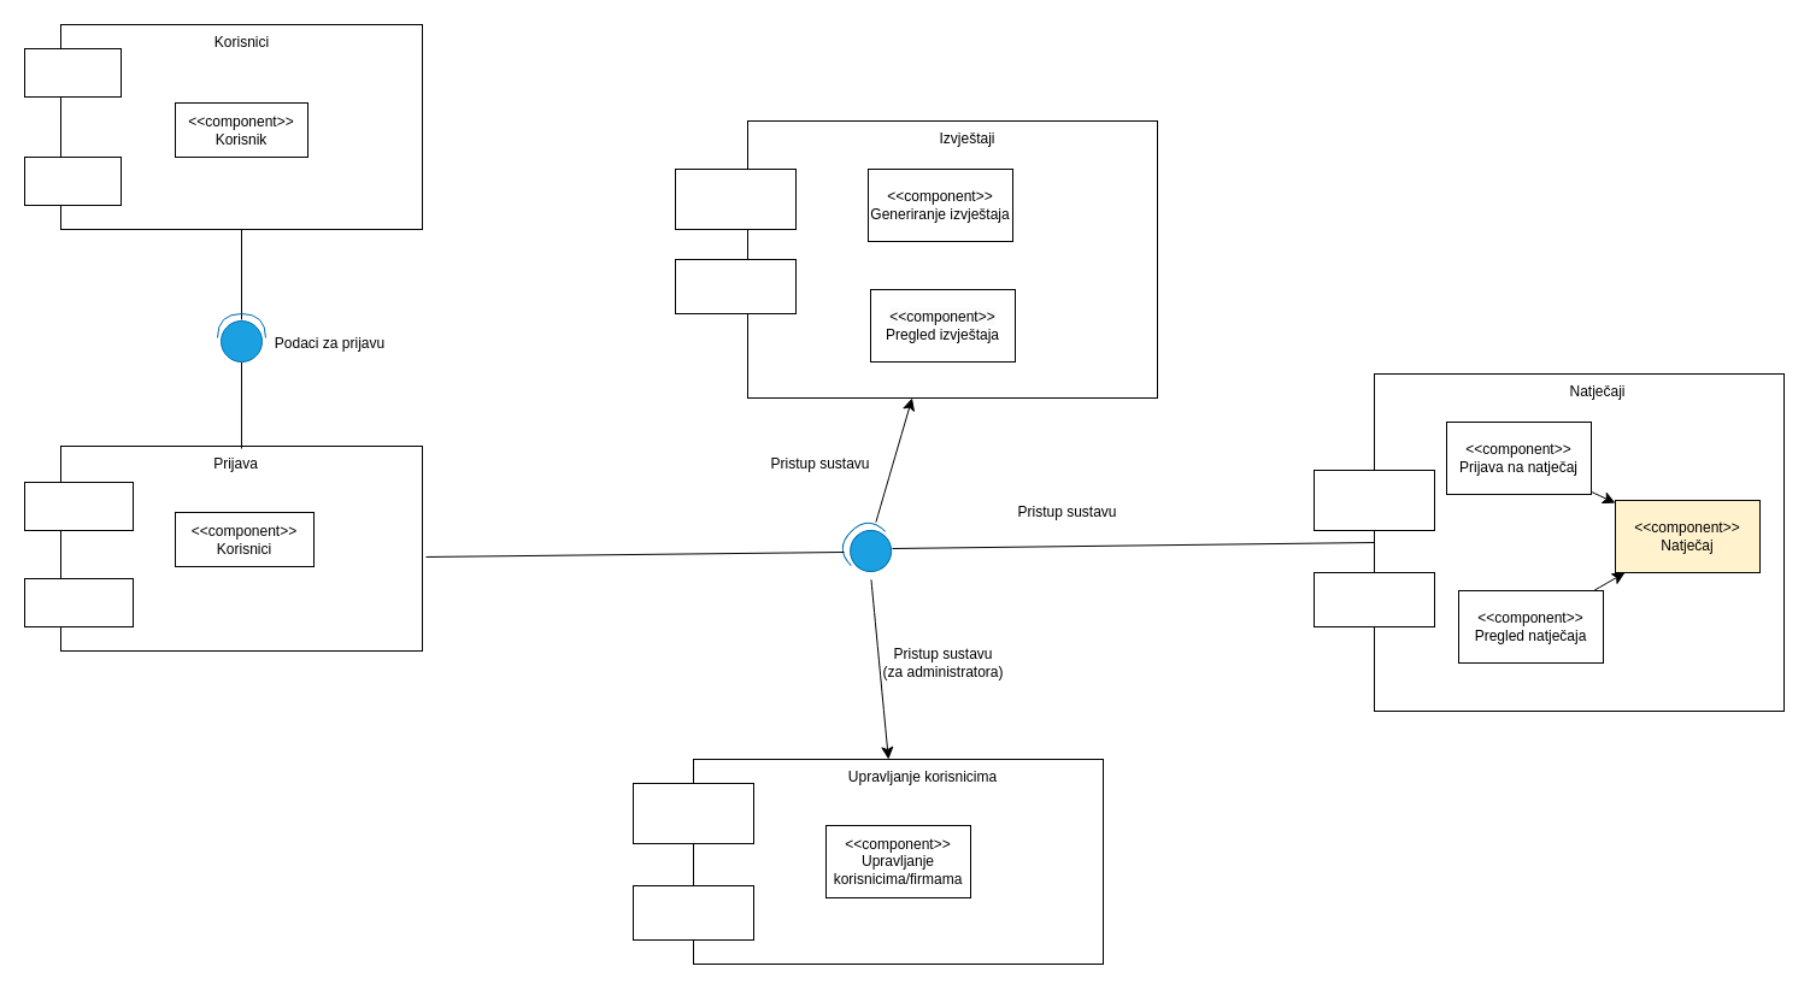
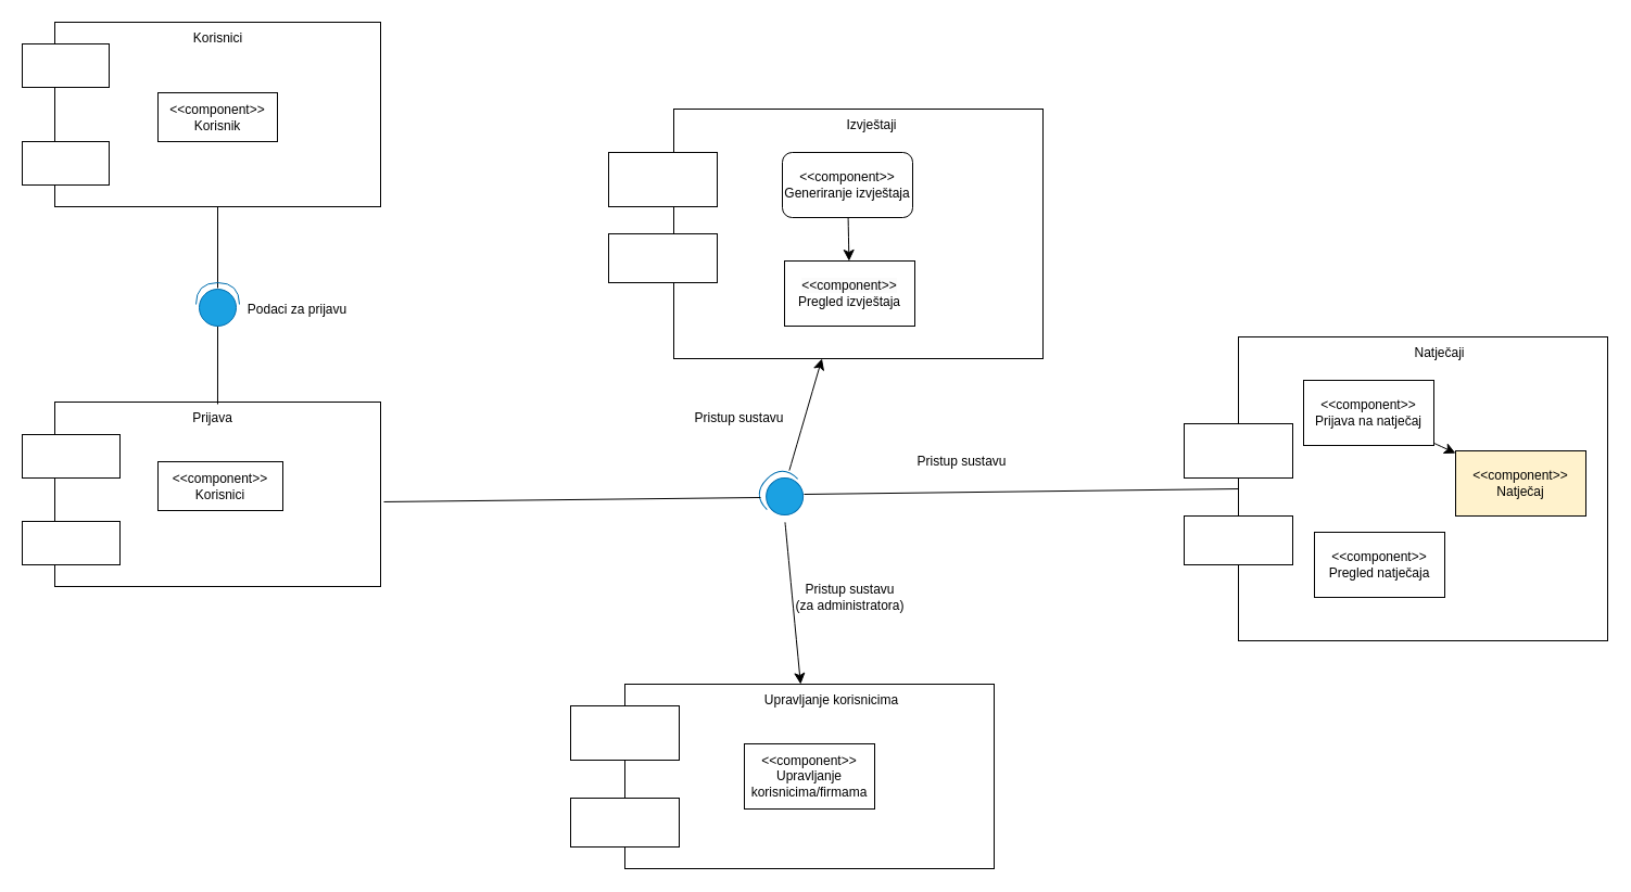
  <mxCell id="0" />
  <mxCell id="1" parent="0" />
  <mxCell id="2" value="" style="rounded=0;whiteSpace=wrap;html=1;" parent="1" vertex="1"><mxGeometry x="50" y="20" width="300" height="170" as="geometry" /></mxCell>
  <mxCell id="3" value="" style="rounded=0;whiteSpace=wrap;html=1;" parent="1" vertex="1"><mxGeometry x="20" y="40" width="80" height="40" as="geometry" /></mxCell>
  <mxCell id="4" value="" style="rounded=0;whiteSpace=wrap;html=1;" parent="1" vertex="1"><mxGeometry x="20" y="130" width="80" height="40" as="geometry" /></mxCell>
  <mxCell id="5" value="&amp;lt;&amp;lt;component&amp;gt;&amp;gt;&lt;br&gt;Korisnik" style="rounded=0;whiteSpace=wrap;html=1;" parent="1" vertex="1"><mxGeometry x="145" y="85" width="110" height="45" as="geometry" /></mxCell>
  <mxCell id="6" value="Korisnici" style="text;html=1;align=center;verticalAlign=middle;resizable=0;points=[];autosize=1;strokeColor=none;fillColor=none;" parent="1" vertex="1"><mxGeometry x="165" y="20" width="70" height="30" as="geometry" /></mxCell>
  <mxCell id="7" value="" style="rounded=0;whiteSpace=wrap;html=1;" parent="1" vertex="1"><mxGeometry x="50" y="370" width="300" height="170" as="geometry" /></mxCell>
  <mxCell id="8" value="" style="endArrow=none;html=1;rounded=0;entryX=0.5;entryY=1;entryDx=0;entryDy=0;exitX=1;exitY=0.5;exitDx=0;exitDy=0;exitPerimeter=0;" parent="1" target="2" edge="1"><mxGeometry width="50" height="50" relative="1" as="geometry"><mxPoint x="200" y="265" as="sourcePoint" /><mxPoint x="320" y="260" as="targetPoint" /></mxGeometry></mxCell>
  <mxCell id="9" value="" style="endArrow=none;html=1;rounded=0;entryX=0;entryY=0.5;entryDx=0;entryDy=0;entryPerimeter=0;exitX=0.583;exitY=0.067;exitDx=0;exitDy=0;exitPerimeter=0;" parent="1" source="14" target="21" edge="1"><mxGeometry width="50" height="50" relative="1" as="geometry"><mxPoint x="200" y="360" as="sourcePoint" /><mxPoint x="200" y="300" as="targetPoint" /></mxGeometry></mxCell>
  <mxCell id="10" value="Podaci za prijavu" style="text;html=1;align=center;verticalAlign=middle;resizable=0;points=[];autosize=1;strokeColor=none;fillColor=none;" parent="1" vertex="1"><mxGeometry x="217.5" y="270" width="110" height="30" as="geometry" /></mxCell>
  <mxCell id="11" value="" style="rounded=0;whiteSpace=wrap;html=1;" parent="1" vertex="1"><mxGeometry x="20" y="400" width="90" height="40" as="geometry" /></mxCell>
  <mxCell id="12" value="" style="rounded=0;whiteSpace=wrap;html=1;" parent="1" vertex="1"><mxGeometry x="20" y="480" width="90" height="40" as="geometry" /></mxCell>
  <mxCell id="13" value="&amp;lt;&amp;lt;component&amp;gt;&amp;gt;&lt;br&gt;Korisnici" style="rounded=0;whiteSpace=wrap;html=1;" parent="1" vertex="1"><mxGeometry x="145" y="425" width="115" height="45" as="geometry" /></mxCell>
  <mxCell id="14" value="Prijava" style="text;html=1;align=center;verticalAlign=middle;resizable=0;points=[];autosize=1;strokeColor=none;fillColor=none;" parent="1" vertex="1"><mxGeometry x="165" y="370" width="60" height="30" as="geometry" /></mxCell>
  <mxCell id="15" style="edgeStyle=none;curved=1;rounded=0;orthogonalLoop=1;jettySize=auto;html=1;fontSize=12;startSize=8;endSize=8;" edge="1" parent="1" source="17" target="28"><mxGeometry relative="1" as="geometry" /></mxCell>
  <mxCell id="16" style="edgeStyle=none;curved=1;rounded=0;orthogonalLoop=1;jettySize=auto;html=1;fontSize=12;startSize=8;endSize=8;" edge="1" parent="1" source="17" target="34"><mxGeometry relative="1" as="geometry" /></mxCell>
  <mxCell id="17" value="" style="shape=providedRequiredInterface;html=1;verticalLabelPosition=bottom;sketch=0;direction=west;rotation=45;fillColor=#1ba1e2;fontColor=#ffffff;strokeColor=#006EAF;" parent="1" vertex="1"><mxGeometry x="700" y="435" width="40" height="40" as="geometry" /></mxCell>
  <mxCell id="18" value="" style="endArrow=none;html=1;rounded=0;exitX=1.01;exitY=0.541;exitDx=0;exitDy=0;exitPerimeter=0;entryX=0.801;entryY=0.093;entryDx=0;entryDy=0;entryPerimeter=0;" parent="1" source="7" target="17" edge="1"><mxGeometry width="50" height="50" relative="1" as="geometry"><mxPoint x="630" y="310" as="sourcePoint" /><mxPoint x="880" y="410" as="targetPoint" /></mxGeometry></mxCell>
  <mxCell id="19" value="Pristup sustavu" style="text;html=1;align=center;verticalAlign=middle;resizable=0;points=[];autosize=1;strokeColor=none;fillColor=none;" parent="1" vertex="1"><mxGeometry x="830" y="410" width="110" height="30" as="geometry" /></mxCell>
  <mxCell id="20" value="" style="endArrow=none;html=1;rounded=0;entryX=0;entryY=0.5;entryDx=0;entryDy=0;" parent="1" target="22" edge="1"><mxGeometry width="50" height="50" relative="1" as="geometry"><mxPoint x="740" y="455" as="sourcePoint" /><mxPoint x="1152" y="872.06" as="targetPoint" /></mxGeometry></mxCell>
  <mxCell id="21" value="" style="shape=providedRequiredInterface;html=1;verticalLabelPosition=bottom;sketch=0;direction=north;fillColor=#1ba1e2;fontColor=#ffffff;strokeColor=#006EAF;" parent="1" vertex="1"><mxGeometry x="180" y="260" width="40" height="40" as="geometry" /></mxCell>
  <mxCell id="22" value="" style="rounded=0;whiteSpace=wrap;html=1;" vertex="1" parent="1"><mxGeometry x="1140" y="310" width="340" height="280" as="geometry" /></mxCell>
  <mxCell id="23" value="" style="rounded=0;whiteSpace=wrap;html=1;" vertex="1" parent="1"><mxGeometry x="1090" y="390" width="100" height="50" as="geometry" /></mxCell>
  <mxCell id="24" value="" style="rounded=0;whiteSpace=wrap;html=1;" vertex="1" parent="1"><mxGeometry x="1090" y="475" width="100" height="45" as="geometry" /></mxCell>
  <mxCell id="25" style="edgeStyle=none;curved=1;rounded=0;orthogonalLoop=1;jettySize=auto;html=1;fontSize=12;startSize=8;endSize=8;" edge="1" parent="1" source="26" target="43"><mxGeometry relative="1" as="geometry" /></mxCell>
  <mxCell id="26" value="&amp;lt;&amp;lt;component&amp;gt;&amp;gt;&lt;br&gt;Prijava na natječaj" style="rounded=0;whiteSpace=wrap;html=1;" vertex="1" parent="1"><mxGeometry x="1200" y="350" width="120" height="60" as="geometry" /></mxCell>
  <mxCell id="27" value="&lt;blockquote style=&quot;margin: 0 0 0 40px; border: none; padding: 0px;&quot;&gt;Natječaji&lt;/blockquote&gt;" style="text;html=1;align=center;verticalAlign=middle;resizable=0;points=[];autosize=1;strokeColor=none;fillColor=none;" vertex="1" parent="1"><mxGeometry x="1250" y="310" width="110" height="30" as="geometry" /></mxCell>
  <mxCell id="28" value="" style="rounded=0;whiteSpace=wrap;html=1;" vertex="1" parent="1"><mxGeometry x="575" y="630" width="340" height="170" as="geometry" /></mxCell>
  <mxCell id="29" value="" style="rounded=0;whiteSpace=wrap;html=1;" vertex="1" parent="1"><mxGeometry x="525" y="650" width="100" height="50" as="geometry" /></mxCell>
  <mxCell id="30" value="" style="rounded=0;whiteSpace=wrap;html=1;" vertex="1" parent="1"><mxGeometry x="525" y="735" width="100" height="45" as="geometry" /></mxCell>
  <mxCell id="31" value="&amp;lt;&amp;lt;component&amp;gt;&amp;gt;&lt;br&gt;Upravljanje korisnicima/firmama" style="rounded=0;whiteSpace=wrap;html=1;" vertex="1" parent="1"><mxGeometry x="685" y="685" width="120" height="60" as="geometry" /></mxCell>
  <mxCell id="32" value="&lt;blockquote style=&quot;margin: 0 0 0 40px; border: none; padding: 0px;&quot;&gt;Upravljanje korisnicima&lt;/blockquote&gt;" style="text;html=1;align=center;verticalAlign=middle;resizable=0;points=[];autosize=1;strokeColor=none;fillColor=none;" vertex="1" parent="1"><mxGeometry x="650" y="630" width="190" height="30" as="geometry" /></mxCell>
  <mxCell id="33" value="Pristup sustavu&lt;br&gt;(za administratora)" style="text;html=1;align=center;verticalAlign=middle;resizable=0;points=[];autosize=1;strokeColor=none;fillColor=none;" vertex="1" parent="1"><mxGeometry x="722" y="530" width="120" height="40" as="geometry" /></mxCell>
  <mxCell id="34" value="" style="rounded=0;whiteSpace=wrap;html=1;" vertex="1" parent="1"><mxGeometry x="620" y="100" width="340" height="230" as="geometry" /></mxCell>
  <mxCell id="35" value="" style="rounded=0;whiteSpace=wrap;html=1;" vertex="1" parent="1"><mxGeometry x="560" y="140" width="100" height="50" as="geometry" /></mxCell>
  <mxCell id="36" value="" style="rounded=0;whiteSpace=wrap;html=1;" vertex="1" parent="1"><mxGeometry x="560" y="215" width="100" height="45" as="geometry" /></mxCell>
- <mxCell id="38" value="&amp;lt;&amp;lt;component&amp;gt;&amp;gt;&lt;br&gt;Generiranje izvještaja" style="rounded=0;whiteSpace=wrap;html=1;" vertex="1" parent="1"><mxGeometry x="720" y="140" width="120" height="60" as="geometry" /></mxCell>
+ <mxCell id="37" style="edgeStyle=none;curved=1;rounded=0;orthogonalLoop=1;jettySize=auto;html=1;fontSize=12;startSize=8;endSize=8;" edge="1" parent="1" source="38" target="44"><mxGeometry relative="1" as="geometry" /></mxCell>
+ <mxCell id="38" value="&amp;lt;&amp;lt;component&amp;gt;&amp;gt;&lt;br&gt;Generiranje izvještaja" style="whiteSpace=wrap;html=1;rounded=1;" vertex="1" parent="1"><mxGeometry x="720" y="140" width="120" height="60" as="geometry" /></mxCell>
  <mxCell id="39" value="&lt;blockquote style=&quot;margin: 0 0 0 40px; border: none; padding: 0px;&quot;&gt;Izvještaji&lt;/blockquote&gt;" style="text;html=1;align=center;verticalAlign=middle;resizable=0;points=[];autosize=1;strokeColor=none;fillColor=none;" vertex="1" parent="1"><mxGeometry x="727" y="100" width="110" height="30" as="geometry" /></mxCell>
  <mxCell id="40" value="Pristup sustavu" style="text;html=1;align=center;verticalAlign=middle;resizable=0;points=[];autosize=1;strokeColor=none;fillColor=none;" vertex="1" parent="1"><mxGeometry x="625" y="370" width="110" height="30" as="geometry" /></mxCell>
- <mxCell id="41" style="edgeStyle=none;curved=1;rounded=0;orthogonalLoop=1;jettySize=auto;html=1;fontSize=12;startSize=8;endSize=8;" edge="1" parent="1" source="42" target="43"><mxGeometry relative="1" as="geometry" /></mxCell>
  <mxCell id="42" value="&amp;lt;&amp;lt;component&amp;gt;&amp;gt;&lt;br&gt;Pregled natječaja" style="rounded=0;whiteSpace=wrap;html=1;" vertex="1" parent="1"><mxGeometry x="1210" y="490" width="120" height="60" as="geometry" /></mxCell>
  <mxCell id="43" value="&amp;lt;&amp;lt;component&amp;gt;&amp;gt;&lt;br&gt;Natječaj" style="rounded=0;whiteSpace=wrap;html=1;fillColor=#fff2cc;" vertex="1" parent="1"><mxGeometry x="1340" y="415" width="120" height="60" as="geometry" /></mxCell>
  <mxCell id="44" value="&lt;br&gt;&lt;span style=&quot;color: rgb(0, 0, 0); font-family: Helvetica; font-size: 12px; font-style: normal; font-variant-ligatures: normal; font-variant-caps: normal; font-weight: 400; letter-spacing: normal; orphans: 2; text-align: center; text-indent: 0px; text-transform: none; widows: 2; word-spacing: 0px; -webkit-text-stroke-width: 0px; white-space: normal; background-color: rgb(251, 251, 251); text-decoration-thickness: initial; text-decoration-style: initial; text-decoration-color: initial; display: inline !important; float: none;&quot;&gt;&amp;lt;&amp;lt;component&amp;gt;&amp;gt;&lt;/span&gt;&lt;br style=&quot;forced-color-adjust: none; color: rgb(0, 0, 0); font-family: Helvetica; font-size: 12px; font-style: normal; font-variant-ligatures: normal; font-variant-caps: normal; font-weight: 400; letter-spacing: normal; orphans: 2; text-align: center; text-indent: 0px; text-transform: none; widows: 2; word-spacing: 0px; -webkit-text-stroke-width: 0px; white-space: normal; background-color: rgb(251, 251, 251); text-decoration-thickness: initial; text-decoration-style: initial; text-decoration-color: initial;&quot;&gt;Pregled izvještaja&lt;div&gt;&lt;br/&gt;&lt;/div&gt;" style="rounded=0;whiteSpace=wrap;html=1;" vertex="1" parent="1"><mxGeometry x="722" y="240" width="120" height="60" as="geometry" /></mxCell>
